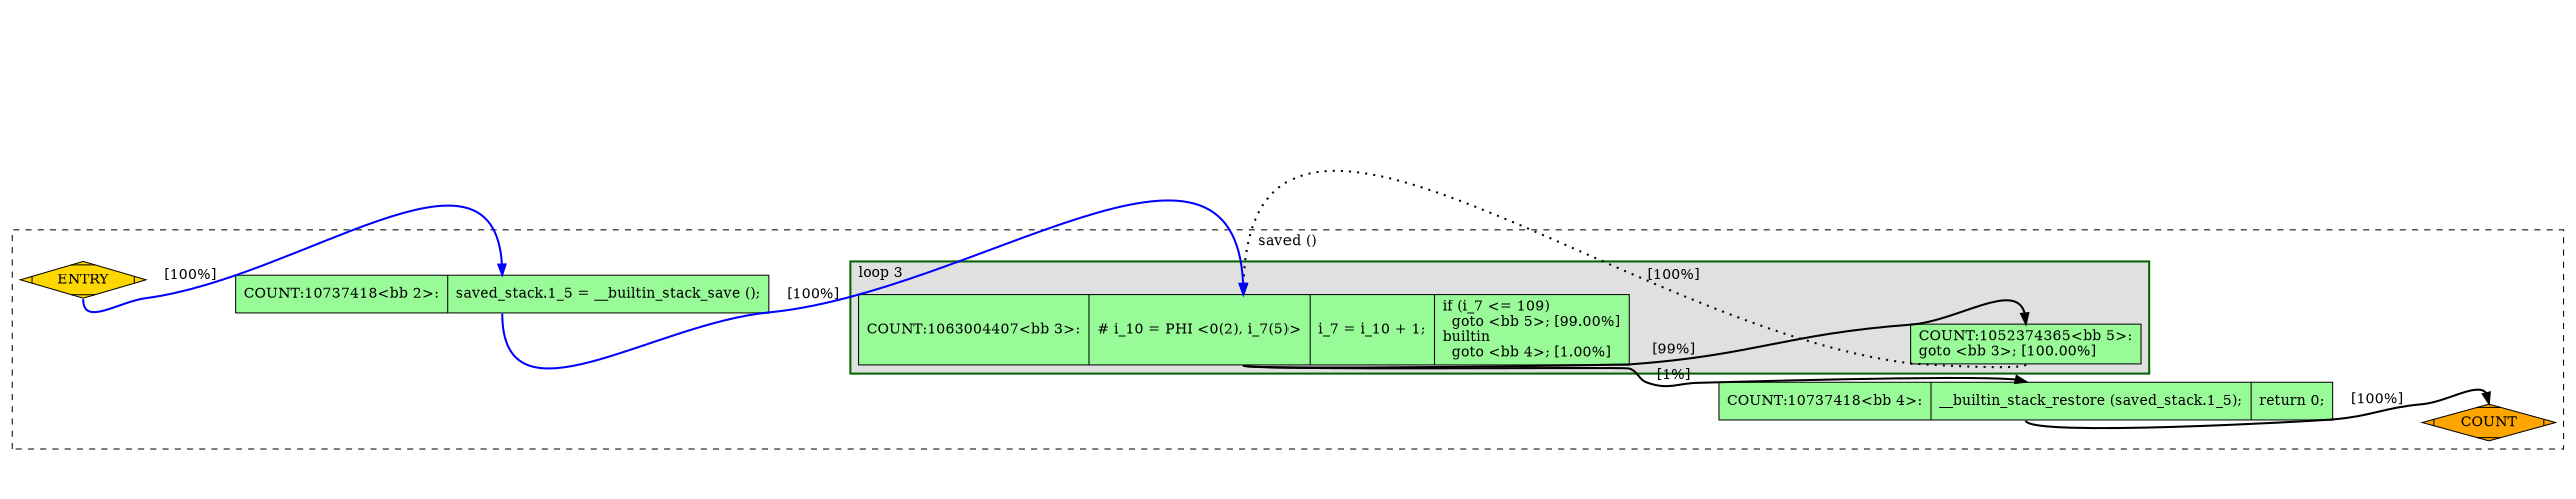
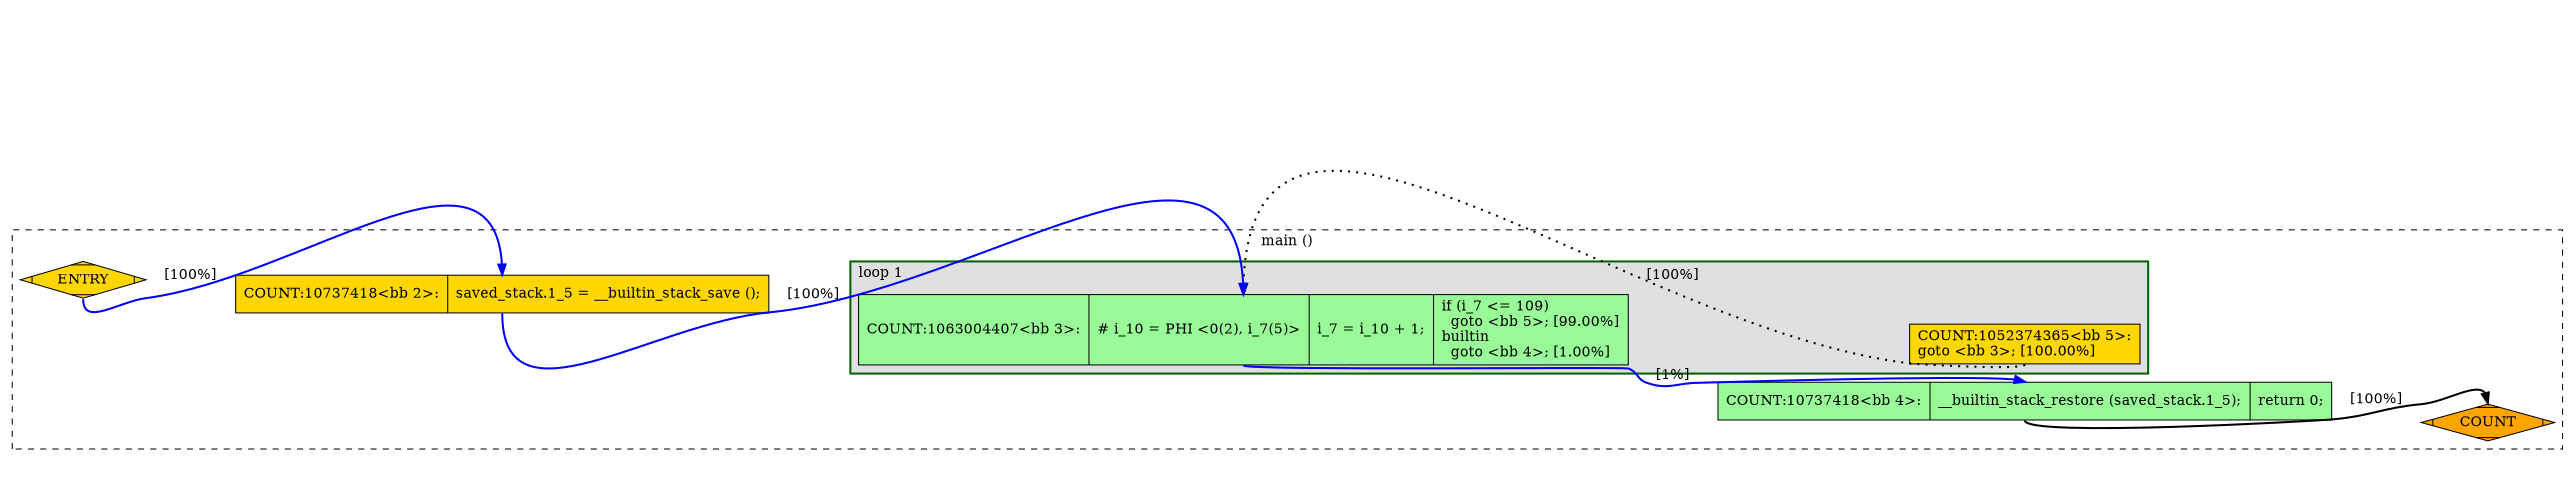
  digraph {
    rankdir=LR
    node [fillcolor=palegreen shape=record style=filled]
    edge [color=black constraint=true headport=n style="solid,bold" tailport=s weight=10]
    n1 [label="{COUNT:1063004407\<bb\ 3\>:\l|#\ i_10\ =\ PHI\ \<0(2),\ i_7(5)\>\l|i_7\ =\ i_10\ +\ 1;\l|if\ (i_7\ \<=\ 109)\l\ \ goto\ \<bb\ 5\>;\ [99.00%]\lbuiltin\l\ \ goto\ \<bb\ 4\>;\ [1.00%]\l}"]
-   n2 [label="{COUNT:1052374365\<bb\ 5\>:\lgoto\ \<bb\ 3\>;\ [100.00%]\l}"]
+   n2 [fillcolor=gold label="{COUNT:1052374365\<bb\ 5\>:\lgoto\ \<bb\ 3\>;\ [100.00%]\l}"]
    n3 [label="{COUNT:10737418\<bb\ 4\>:\l|__builtin_stack_restore\ (saved_stack.1_5);\l|return\ 0;\l}"]
    n4 [fillcolor=gold label=ENTRY shape=Mdiamond]
    n5 [fillcolor=orange label=COUNT shape=Mdiamond]
-   n6 [label="{COUNT:10737418\<bb\ 2\>:\l|saved_stack.1_5\ =\ __builtin_stack_save\ ();\l}"]
+   n6 [fillcolor=gold label="{COUNT:10737418\<bb\ 2\>:\l|saved_stack.1_5\ =\ __builtin_stack_save\ ();\l}"]
    subgraph cluster_1 {
      color=black
-     label="saved ()"
+     label="main ()"
      style=dashed
      n3
      n4
      n5
      n6
      subgraph cluster_2 {
        color=darkgreen
        fillcolor=grey88
-       label="loop 3"
+       label="loop 1"
        labeljust=l
        penwidth=2
        style=filled
        n1
        n2
      }
    }
-   n1 -> n2 [label="[99%]"]
-   n1 -> n3 [label="[1%]"]
+   n1 -> n3 [color=blue label="[1%]"]
    n2 -> n1 [constraint=false label="[100%]" style="dotted,bold"]
    n3 -> n5 [label="[100%]"]
    n4 -> n5 [style=invis color="" weight=""]
    n4 -> n6 [color=blue label="[100%]" weight=100]
    n6 -> n1 [color=blue label="[100%]" weight=100]
  }
